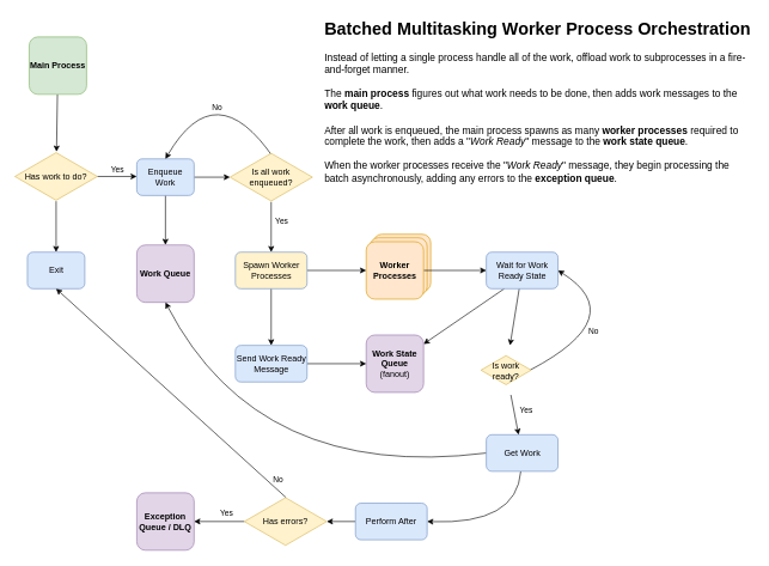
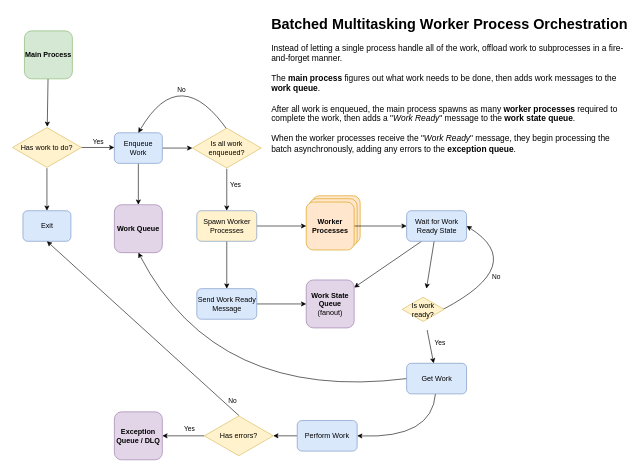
  <mxCell id="0" />
  <mxCell id="1" parent="0" />
  <mxCell id="2" value="" style="edgeStyle=none;html=1;" edge="1" parent="1" source="3" target="14"><mxGeometry relative="1" as="geometry" /></mxCell>
  <mxCell id="3" value="Main Process" style="whiteSpace=wrap;html=1;aspect=fixed;fontStyle=1;fillColor=#d5e8d4;strokeColor=#82b366;rounded=1;" vertex="1" parent="1"><mxGeometry x="40" y="51" width="80" height="80" as="geometry" /></mxCell>
  <mxCell id="4" value="Forked Process" style="whiteSpace=wrap;html=1;aspect=fixed;fillColor=#ffe6cc;strokeColor=#d79b00;rounded=1;" vertex="1" parent="1"><mxGeometry x="520" y="326" width="80" height="80" as="geometry" /></mxCell>
  <mxCell id="5" value="Forked Process" style="whiteSpace=wrap;html=1;aspect=fixed;fillColor=#ffe6cc;strokeColor=#d79b00;rounded=1;" vertex="1" parent="1"><mxGeometry x="515" y="331" width="80" height="80" as="geometry" /></mxCell>
  <mxCell id="6" value="" style="edgeStyle=none;html=1;exitX=0.25;exitY=1;exitDx=0;exitDy=0;" edge="1" parent="1" source="38" target="10"><mxGeometry relative="1" as="geometry" /></mxCell>
  <mxCell id="7" value="" style="edgeStyle=none;html=1;" edge="1" parent="1" source="8" target="38"><mxGeometry relative="1" as="geometry" /></mxCell>
  <mxCell id="8" value="Worker Processes" style="whiteSpace=wrap;html=1;aspect=fixed;fontStyle=1;fillColor=#ffe6cc;strokeColor=#d79b00;rounded=1;glass=0;" vertex="1" parent="1"><mxGeometry x="510" y="336.5" width="80" height="80" as="geometry" /></mxCell>
  <mxCell id="9" value="Work Queue" style="whiteSpace=wrap;html=1;aspect=fixed;fontStyle=1;fillColor=#e1d5e7;strokeColor=#9673a6;rounded=1;" vertex="1" parent="1"><mxGeometry x="190" y="341" width="80" height="80" as="geometry" /></mxCell>
  <mxCell id="10" value="Work State Queue&lt;br&gt;&lt;span style=&quot;font-weight: normal;&quot;&gt;(fanout)&lt;/span&gt;" style="whiteSpace=wrap;html=1;aspect=fixed;fontStyle=1;fillColor=#e1d5e7;strokeColor=#9673a6;rounded=1;" vertex="1" parent="1"><mxGeometry x="510" y="466.5" width="80" height="80" as="geometry" /></mxCell>
  <mxCell id="11" value="Exception Queue / DLQ" style="whiteSpace=wrap;html=1;aspect=fixed;fontStyle=1;fillColor=#e1d5e7;strokeColor=#9673a6;rounded=1;" vertex="1" parent="1"><mxGeometry x="190" y="686.5" width="80" height="80" as="geometry" /></mxCell>
  <mxCell id="12" value="Yes" style="edgeStyle=none;html=1;labelPosition=center;verticalLabelPosition=top;align=center;verticalAlign=bottom;" edge="1" parent="1" source="14"><mxGeometry relative="1" as="geometry"><mxPoint x="190" y="245.5" as="targetPoint" /></mxGeometry></mxCell>
  <mxCell id="13" value="" style="edgeStyle=none;html=1;" edge="1" parent="1" source="14" target="18"><mxGeometry relative="1" as="geometry" /></mxCell>
  <mxCell id="14" value="Has work to do?" style="html=1;whiteSpace=wrap;aspect=fixed;shape=isoRectangle;fillColor=#fff2cc;strokeColor=#d6b656;" vertex="1" parent="1"><mxGeometry x="20" y="211" width="115" height="69" as="geometry" /></mxCell>
  <mxCell id="15" style="edgeStyle=none;html=1;exitX=0.5;exitY=1;exitDx=0;exitDy=0;entryX=0.5;entryY=0;entryDx=0;entryDy=0;" edge="1" parent="1" source="17" target="9"><mxGeometry relative="1" as="geometry" /></mxCell>
  <mxCell id="16" value="" style="edgeStyle=none;html=1;" edge="1" parent="1" source="17" target="23"><mxGeometry relative="1" as="geometry" /></mxCell>
  <mxCell id="17" value="Enqueue Work" style="rounded=1;whiteSpace=wrap;html=1;fillColor=#dae8fc;strokeColor=#6c8ebf;" vertex="1" parent="1"><mxGeometry x="190" y="221" width="80" height="51" as="geometry" /></mxCell>
  <mxCell id="18" value="Exit" style="rounded=1;whiteSpace=wrap;html=1;fillColor=#dae8fc;strokeColor=#6c8ebf;" vertex="1" parent="1"><mxGeometry x="37.5" y="351" width="80" height="51" as="geometry" /></mxCell>
  <mxCell id="19" value="" style="edgeStyle=none;html=1;" edge="1" parent="1" source="23" target="26"><mxGeometry relative="1" as="geometry" /></mxCell>
  <mxCell id="20" value="Yes" style="edgeLabel;html=1;align=center;verticalAlign=bottom;resizable=0;points=[];labelPosition=center;verticalLabelPosition=top;" vertex="1" connectable="0" parent="19"><mxGeometry x="-0.495" y="-3" relative="1" as="geometry"><mxPoint x="17" y="17" as="offset" /></mxGeometry></mxCell>
  <mxCell id="21" style="edgeStyle=none;html=1;entryX=0.5;entryY=0;entryDx=0;entryDy=0;rounded=0;curved=1;exitX=0.533;exitY=0.121;exitDx=0;exitDy=0;exitPerimeter=0;labelPosition=left;verticalLabelPosition=top;align=right;verticalAlign=bottom;" edge="1" parent="1" source="23" target="17"><mxGeometry relative="1" as="geometry"><Array as="points"><mxPoint x="300" y="101" /></Array></mxGeometry></mxCell>
  <mxCell id="22" value="No" style="edgeLabel;html=1;align=center;verticalAlign=middle;resizable=0;points=[];" vertex="1" connectable="0" parent="21"><mxGeometry x="-0.445" y="28" relative="1" as="geometry"><mxPoint x="-12" y="-21" as="offset" /></mxGeometry></mxCell>
  <mxCell id="23" value="Is all work enqueued?" style="html=1;whiteSpace=wrap;aspect=fixed;shape=isoRectangle;fillColor=#fff2cc;strokeColor=#d6b656;" vertex="1" parent="1"><mxGeometry x="320" y="212" width="115" height="69" as="geometry" /></mxCell>
  <mxCell id="24" value="" style="edgeStyle=none;html=1;" edge="1" parent="1" source="26" target="28"><mxGeometry relative="1" as="geometry" /></mxCell>
  <mxCell id="25" value="" style="edgeStyle=none;html=1;" edge="1" parent="1" source="26" target="8"><mxGeometry relative="1" as="geometry" /></mxCell>
  <mxCell id="26" value="Spawn Worker Processes" style="rounded=1;whiteSpace=wrap;html=1;fillColor=#fff2cc;strokeColor=#6c8ebf;" vertex="1" parent="1"><mxGeometry x="327.5" y="351" width="100" height="51" as="geometry" /></mxCell>
  <mxCell id="27" value="" style="edgeStyle=none;html=1;" edge="1" parent="1" source="28" target="10"><mxGeometry relative="1" as="geometry" /></mxCell>
  <mxCell id="28" value="Send Work Ready Message" style="rounded=1;whiteSpace=wrap;html=1;fillColor=#dae8fc;strokeColor=#6c8ebf;" vertex="1" parent="1"><mxGeometry x="327.5" y="481" width="100" height="51" as="geometry" /></mxCell>
  <mxCell id="29" value="" style="edgeStyle=none;html=1;" edge="1" parent="1" source="33" target="36"><mxGeometry relative="1" as="geometry" /></mxCell>
  <mxCell id="30" value="Yes" style="edgeLabel;html=1;align=center;verticalAlign=middle;resizable=0;points=[];" vertex="1" connectable="0" parent="29"><mxGeometry x="-0.279" y="2" relative="1" as="geometry"><mxPoint x="15" y="2" as="offset" /></mxGeometry></mxCell>
  <mxCell id="31" style="edgeStyle=none;html=1;entryX=1;entryY=0.5;entryDx=0;entryDy=0;exitX=0.981;exitY=0.498;exitDx=0;exitDy=0;exitPerimeter=0;rounded=0;curved=1;" edge="1" parent="1" source="33" target="38"><mxGeometry relative="1" as="geometry"><mxPoint x="850" y="376.5" as="targetPoint" /><Array as="points"><mxPoint x="880" y="441" /></Array></mxGeometry></mxCell>
  <mxCell id="32" value="No" style="edgeLabel;html=1;align=center;verticalAlign=middle;resizable=0;points=[];" vertex="1" connectable="0" parent="31"><mxGeometry x="-0.33" y="1" relative="1" as="geometry"><mxPoint x="5" y="-9" as="offset" /></mxGeometry></mxCell>
  <mxCell id="33" value="Is work ready?" style="html=1;whiteSpace=wrap;aspect=fixed;shape=isoRectangle;fillColor=#fff2cc;strokeColor=#d6b656;" vertex="1" parent="1"><mxGeometry x="670" y="481" width="70" height="69" as="geometry" /></mxCell>
  <mxCell id="34" style="edgeStyle=none;html=1;exitX=0;exitY=0.5;exitDx=0;exitDy=0;entryX=0.5;entryY=1;entryDx=0;entryDy=0;rounded=0;curved=1;" edge="1" parent="1" source="36" target="9"><mxGeometry relative="1" as="geometry"><Array as="points"><mxPoint x="360" y="671" /></Array></mxGeometry></mxCell>
  <mxCell id="35" value="" style="edgeStyle=none;html=1;rounded=0;curved=1;entryX=1;entryY=0.5;entryDx=0;entryDy=0;" edge="1" parent="1" source="36" target="40"><mxGeometry relative="1" as="geometry"><Array as="points"><mxPoint x="720" y="731" /></Array></mxGeometry></mxCell>
  <mxCell id="36" value="Get Work" style="rounded=1;whiteSpace=wrap;html=1;fillColor=#dae8fc;strokeColor=#6c8ebf;" vertex="1" parent="1"><mxGeometry x="677.5" y="605.5" width="100" height="51" as="geometry" /></mxCell>
  <mxCell id="37" value="" style="edgeStyle=none;html=1;" edge="1" parent="1" source="38" target="33"><mxGeometry relative="1" as="geometry" /></mxCell>
  <mxCell id="38" value="Wait for Work Ready State" style="rounded=1;whiteSpace=wrap;html=1;fillColor=#dae8fc;strokeColor=#6c8ebf;" vertex="1" parent="1"><mxGeometry x="677.5" y="351" width="100" height="51" as="geometry" /></mxCell>
  <mxCell id="39" value="" style="edgeStyle=none;html=1;" edge="1" parent="1" source="40" target="45"><mxGeometry relative="1" as="geometry" /></mxCell>
- <mxCell id="40" value="Perform After" style="rounded=1;whiteSpace=wrap;html=1;fillColor=#dae8fc;strokeColor=#6c8ebf;" vertex="1" parent="1"><mxGeometry x="495" y="701" width="100" height="51" as="geometry" /></mxCell>
+ <mxCell id="40" value="Perform Work" style="rounded=1;whiteSpace=wrap;html=1;fillColor=#dae8fc;strokeColor=#6c8ebf;" vertex="1" parent="1"><mxGeometry x="495" y="701" width="100" height="51" as="geometry" /></mxCell>
  <mxCell id="41" style="edgeStyle=none;html=1;entryX=1;entryY=0.5;entryDx=0;entryDy=0;" edge="1" parent="1" source="45" target="11"><mxGeometry relative="1" as="geometry" /></mxCell>
  <mxCell id="42" value="Yes" style="edgeLabel;html=1;align=center;verticalAlign=middle;resizable=0;points=[];" vertex="1" connectable="0" parent="41"><mxGeometry x="0.101" y="-4" relative="1" as="geometry"><mxPoint x="13" y="-8" as="offset" /></mxGeometry></mxCell>
  <mxCell id="43" style="edgeStyle=none;html=1;entryX=0.5;entryY=1;entryDx=0;entryDy=0;exitX=0.506;exitY=0.016;exitDx=0;exitDy=0;exitPerimeter=0;" edge="1" parent="1" source="45" target="18"><mxGeometry relative="1" as="geometry" /></mxCell>
  <mxCell id="44" value="No" style="edgeLabel;html=1;align=center;verticalAlign=middle;resizable=0;points=[];" vertex="1" connectable="0" parent="43"><mxGeometry x="-0.044" y="3" relative="1" as="geometry"><mxPoint x="144" y="111" as="offset" /></mxGeometry></mxCell>
  <mxCell id="45" value="Has errors?" style="html=1;whiteSpace=wrap;aspect=fixed;shape=isoRectangle;fillColor=#fff2cc;strokeColor=#d6b656;" vertex="1" parent="1"><mxGeometry x="340" y="692" width="115" height="69" as="geometry" /></mxCell>
  <mxCell id="46" value="&lt;h1 style=&quot;margin-top: 0px;&quot;&gt;Batched Multitasking Worker Process Orchestration&lt;/h1&gt;&lt;p&gt;&lt;font style=&quot;font-size: 14px;&quot;&gt;Instead of letting a single process handle all of the work, offload work to subprocesses in a fire-and-forget manner.&lt;br&gt;&lt;br&gt;The &lt;b&gt;main process&lt;/b&gt; figures out what work needs to be done, then adds work messages to the &lt;b&gt;work queue&lt;/b&gt;. &lt;br&gt;&lt;br&gt;After all work is enqueued, the main process spawns as many &lt;b&gt;worker processes&lt;/b&gt; required to complete the work, then adds a &quot;&lt;i&gt;Work Ready&lt;/i&gt;&quot; message to the &lt;b&gt;work state queue&lt;/b&gt;.&amp;nbsp;&lt;br&gt;&lt;br&gt;When the worker processes receive the &quot;&lt;i&gt;Work Ready&lt;/i&gt;&quot; message, they begin processing the batch asynchronously, adding any errors to the &lt;b&gt;exception queue&lt;/b&gt;.&amp;nbsp;&lt;/font&gt;&lt;/p&gt;" style="text;html=1;whiteSpace=wrap;overflow=hidden;rounded=0;" vertex="1" parent="1"><mxGeometry x="450" y="20" width="600" height="301" as="geometry" /></mxCell>
